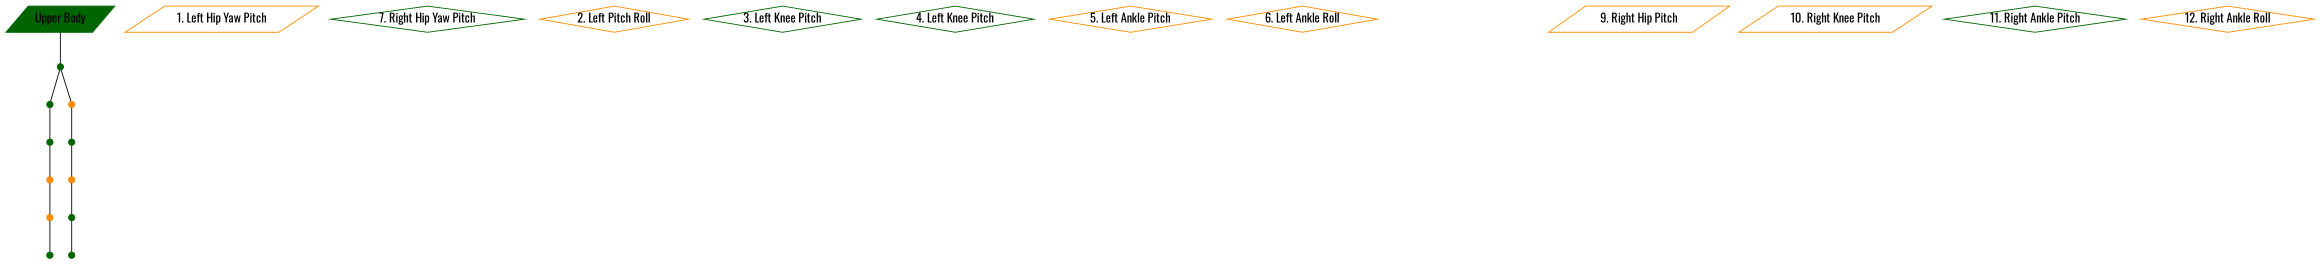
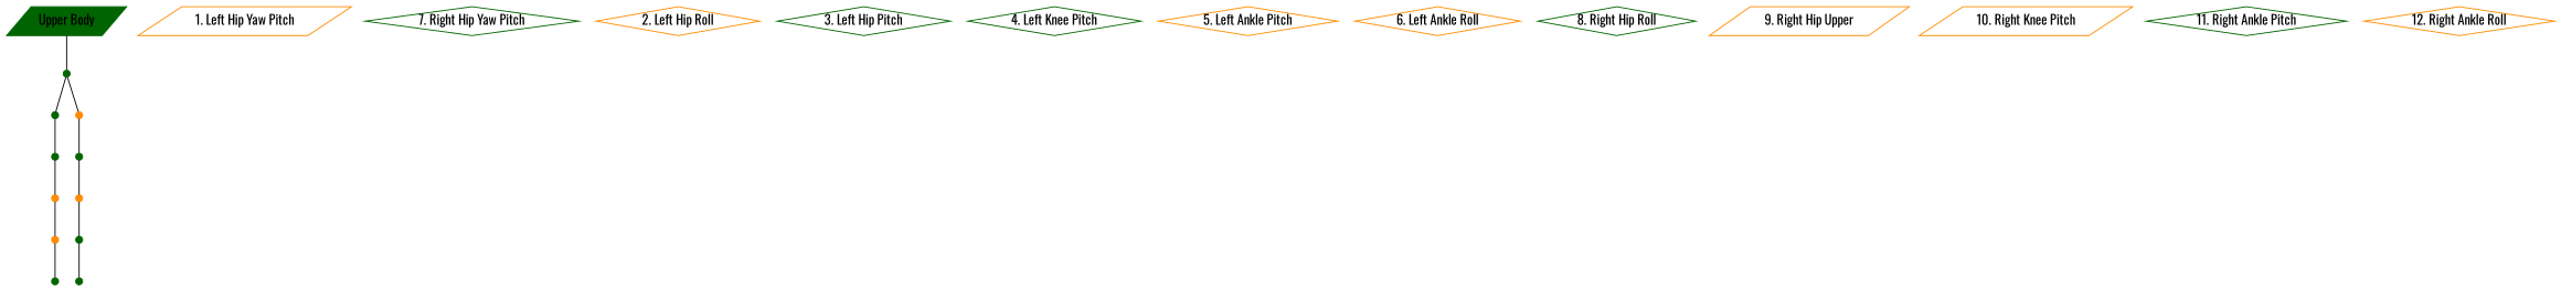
  graph {
    fontname=Oswald
    node [color=darkgreen fontname=Oswald margin=0 shape=point]
    edge [fontname=Oswald]
    n1 [height=0.1 label="Upper Body" shape=parallelogram style=filled]
    n2 [height=0.1 label="LHipYawPitch\nRHipYawPitch"]
    LHipRoll [height=0.1]
    RHipRoll [color=darkorange height=0.1]
    LHipPitch [height=0.1]
    RHipPitch [height=0.1]
    LKneePitch [color=darkorange height=0.1]
    LAnklePitch [color=darkorange height=0.1]
    LAnkleRoll [height=0.1]
    RKneePitch [color=darkorange height=0.1]
    RAnklePitch [height=0.1]
    RAnkleRoll [height=0.1]
    n13 [color=darkorange height=0.1 label="1. Left Hip Yaw Pitch" shape=parallelogram type=plainText]
    n14 [height=0.1 label="7. Right Hip Yaw Pitch" shape=diamond type=plainText]
-   n15 [color=darkorange height=0.1 label="2. Left Pitch Roll" shape=diamond type=plainText]
-   n16 [height=0.1 label="3. Left Knee Pitch" shape=diamond type=plainText]
+   n15 [color=darkorange height=0.1 label="2. Left Hip Roll" shape=diamond type=plainText]
+   n16 [height=0.1 label="3. Left Hip Pitch" shape=diamond type=plainText]
    n17 [height=0.1 label="4. Left Knee Pitch" shape=diamond type=plainText]
    n18 [color=darkorange height=0.1 label="5. Left Ankle Pitch" shape=diamond type=plainText]
    n19 [color=darkorange height=0.1 label="6. Left Ankle Roll" shape=diamond type=plainText]
-   n21 [color=darkorange height=0.1 label="9. Right Hip Pitch" shape=parallelogram type=plainText]
+   n20 [height=0.1 label="8. Right Hip Roll" shape=diamond type=plainText]
+   n21 [color=darkorange height=0.1 label="9. Right Hip Upper" shape=parallelogram type=plainText]
    n22 [color=darkorange height=0.1 label="10. Right Knee Pitch" shape=parallelogram type=plainText]
    n23 [height=0.1 label="11. Right Ankle Pitch" shape=diamond type=plainText]
    n24 [color=darkorange height=0.1 label="12. Right Ankle Roll" shape=diamond type=plainText]
    n1 -- n2
    n2 -- LHipRoll
    n2 -- RHipRoll
    LHipRoll -- LHipPitch
    RHipRoll -- RHipPitch
    LHipPitch -- LKneePitch
    RHipPitch -- RKneePitch
    LKneePitch -- LAnklePitch
    LAnklePitch -- LAnkleRoll
    RKneePitch -- RAnklePitch
    RAnklePitch -- RAnkleRoll
  }
